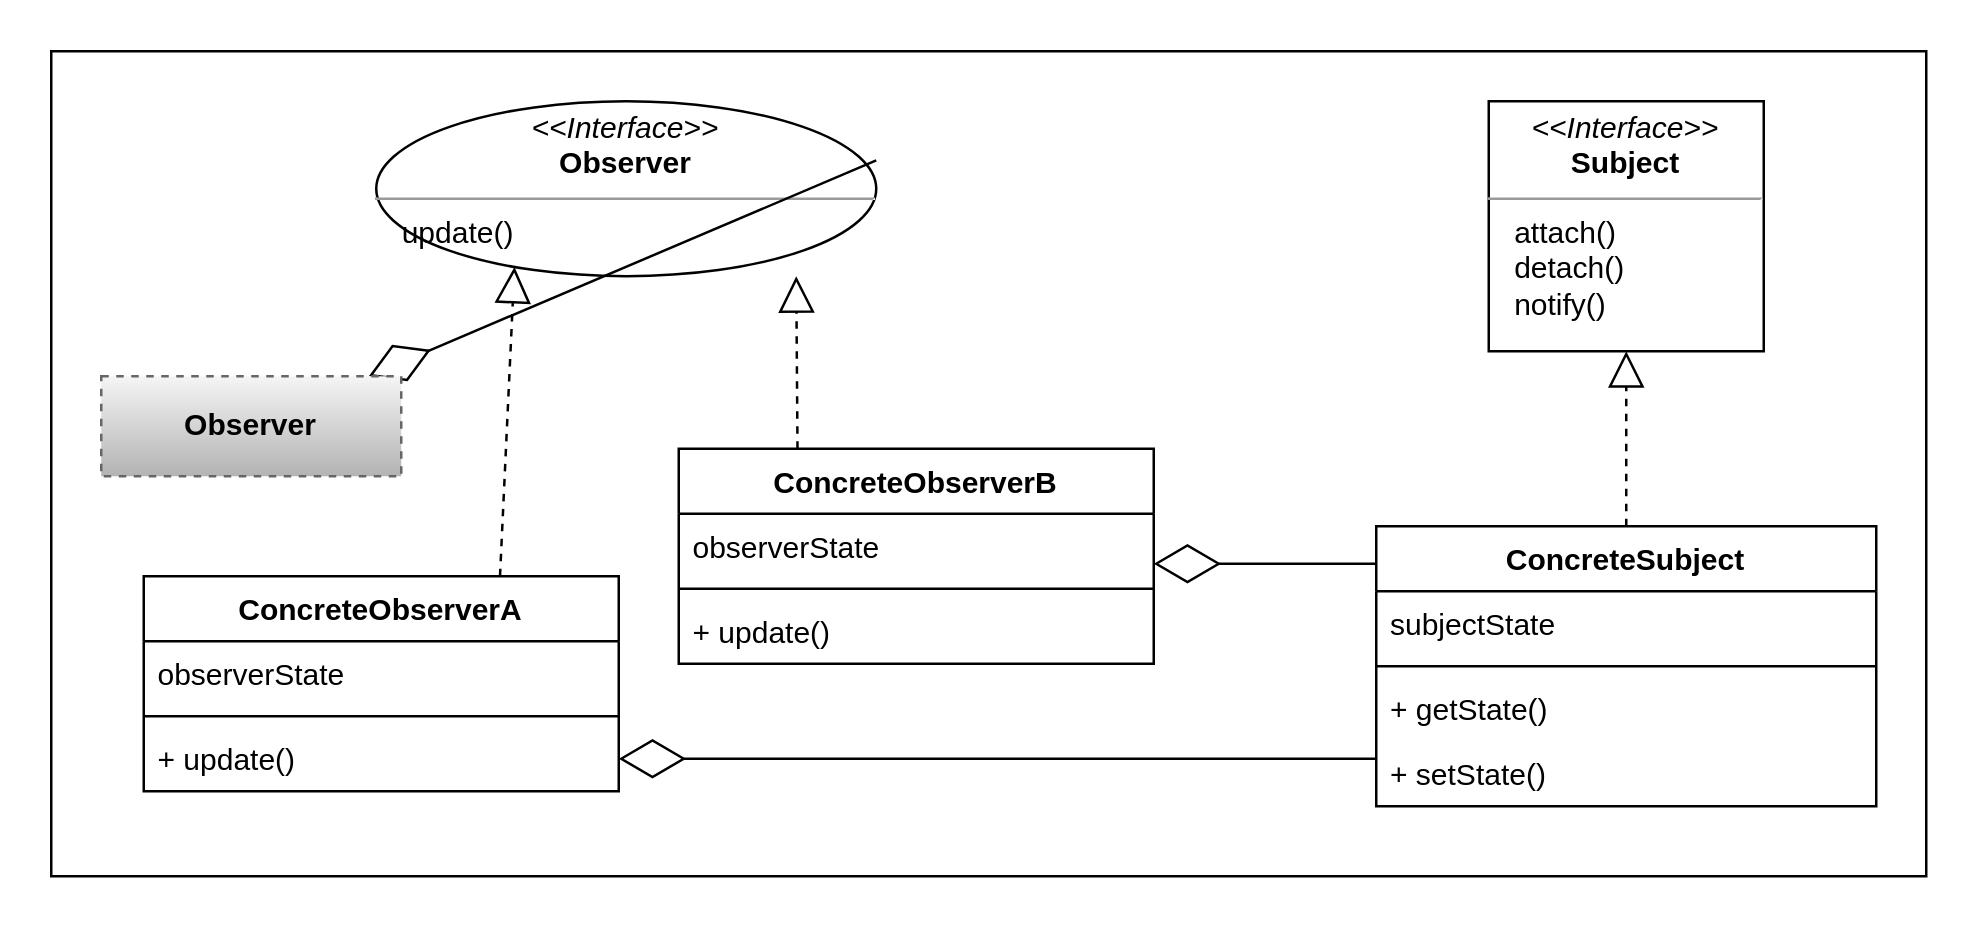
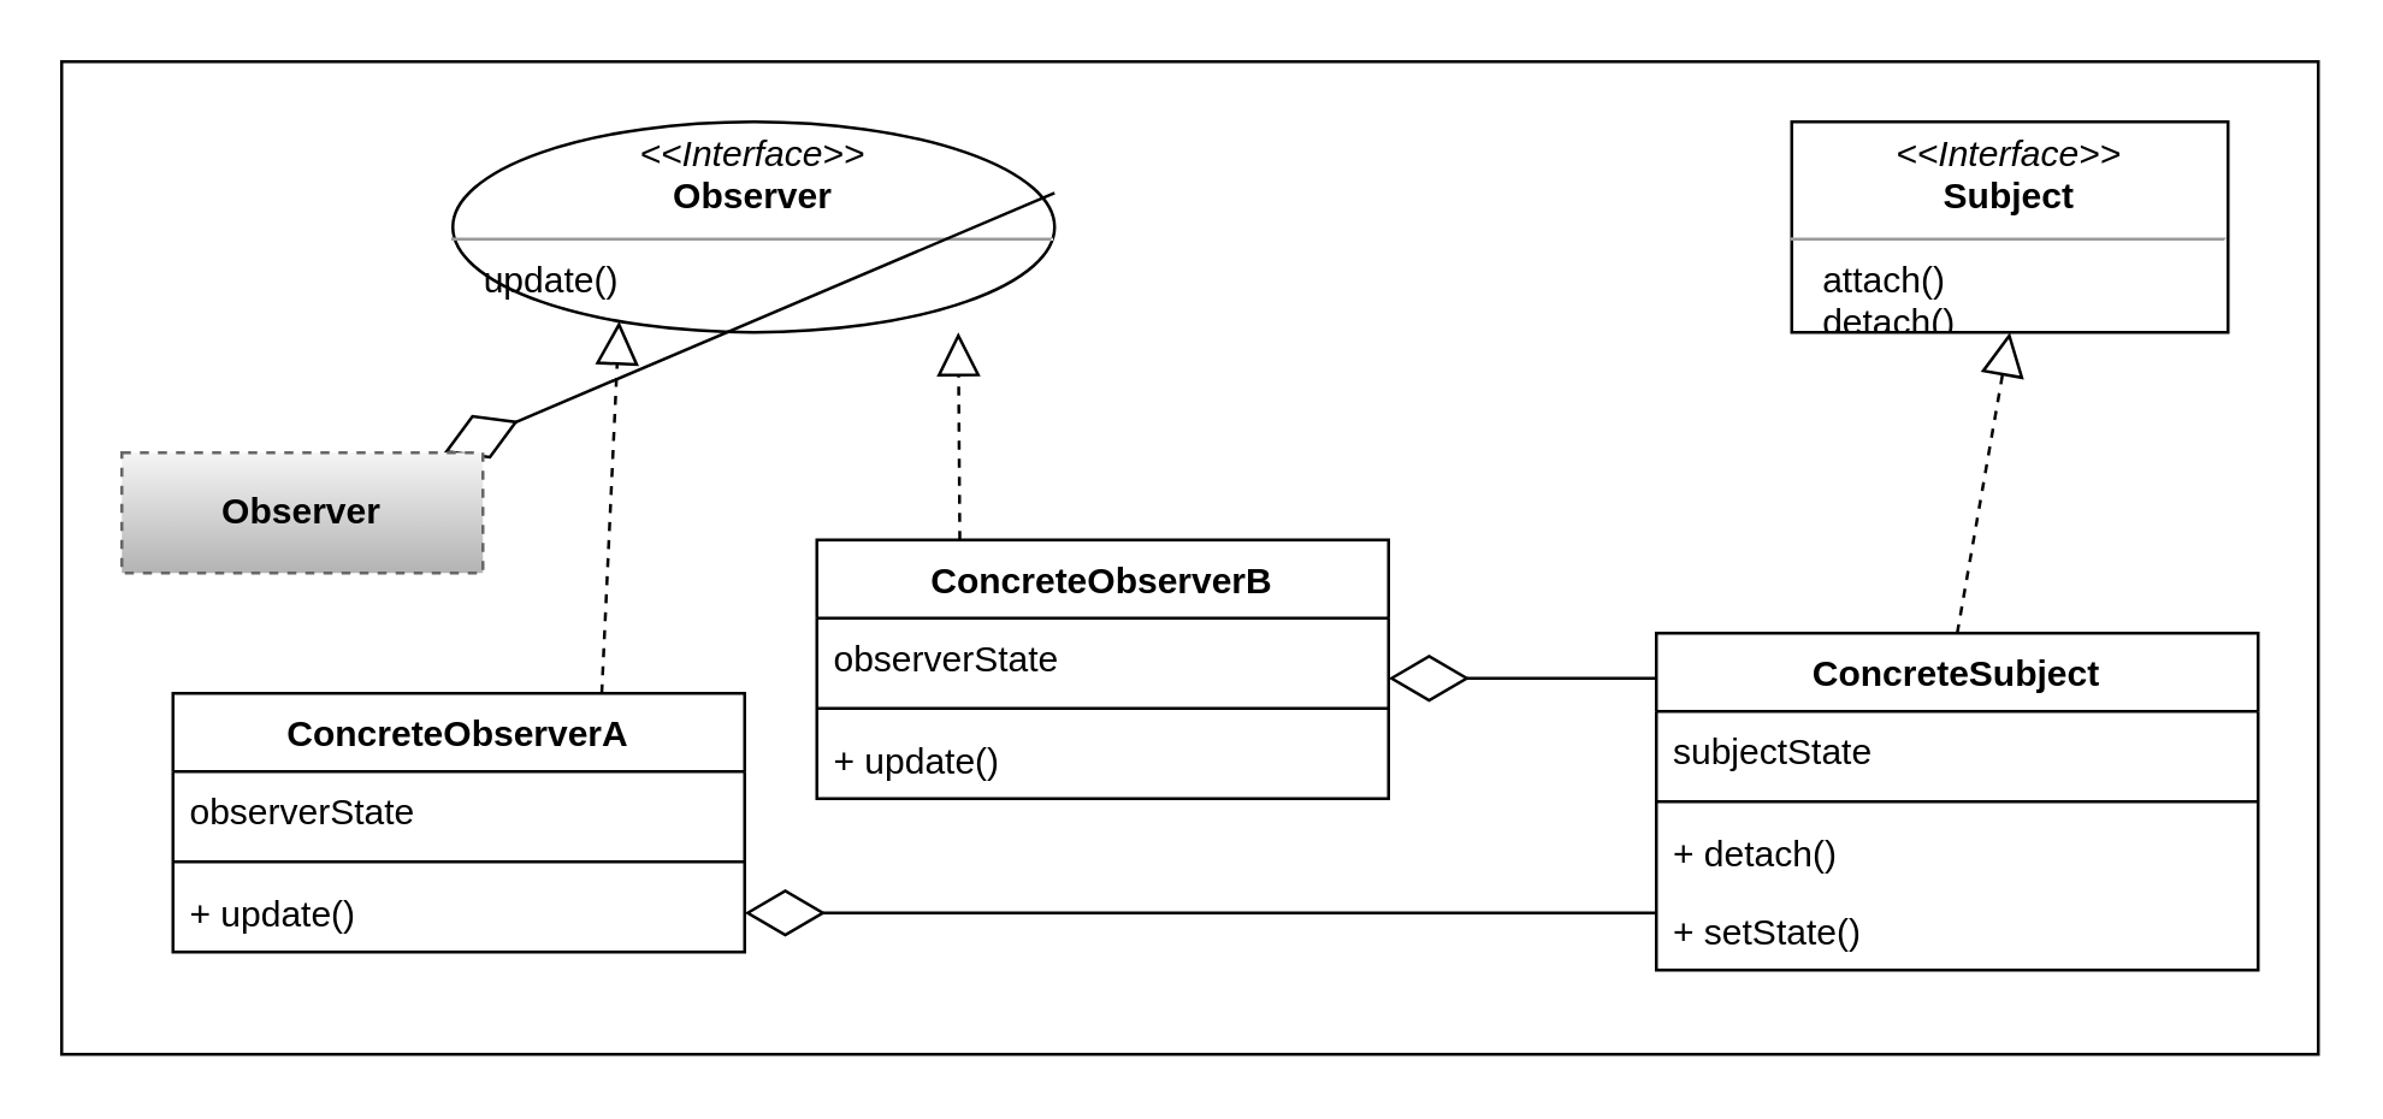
  <mxCell id="0" />
  <mxCell id="1" parent="0" />
  <mxCell id="2" value="" style="rounded=0;whiteSpace=wrap;html=1;" parent="1" vertex="1"><mxGeometry x="20" y="20" width="750" height="330" as="geometry" /></mxCell>
  <mxCell id="3" value="&lt;p style=&quot;margin: 0px ; margin-top: 4px ; text-align: center&quot;&gt;&lt;i&gt;&amp;lt;&amp;lt;Interface&amp;gt;&amp;gt;&lt;/i&gt;&lt;br&gt;&lt;b&gt;Observer&lt;/b&gt;&lt;/p&gt;&lt;hr size=&quot;1&quot;&gt;&lt;p style=&quot;margin: 0px ; margin-left: 4px&quot;&gt;&amp;nbsp; update()&lt;/p&gt;" style="ellipse;verticalAlign=top;align=left;overflow=fill;fontSize=12;fontFamily=Helvetica;html=1;" parent="1" vertex="1"><mxGeometry x="150" y="40" width="200" height="70" as="geometry" /></mxCell>
- <mxCell id="4" value="&lt;p style=&quot;margin: 0px ; margin-top: 4px ; text-align: center&quot;&gt;&lt;i&gt;&amp;lt;&amp;lt;Interface&amp;gt;&amp;gt;&lt;/i&gt;&lt;br&gt;&lt;b&gt;Subject&lt;/b&gt;&lt;/p&gt;&lt;hr size=&quot;1&quot;&gt;&lt;p style=&quot;margin: 0px ; margin-left: 4px&quot;&gt;&amp;nbsp; attach()&lt;br&gt;&amp;nbsp; detach()&lt;br&gt;&amp;nbsp; notify()&lt;br&gt;&lt;/p&gt;" style="verticalAlign=top;align=left;overflow=fill;fontSize=12;fontFamily=Helvetica;html=1;" parent="1" vertex="1"><mxGeometry x="595" y="40" width="110" height="100" as="geometry" /></mxCell>
+ <mxCell id="4" value="&lt;p style=&quot;margin: 0px ; margin-top: 4px ; text-align: center&quot;&gt;&lt;i&gt;&amp;lt;&amp;lt;Interface&amp;gt;&amp;gt;&lt;/i&gt;&lt;br&gt;&lt;b&gt;Subject&lt;/b&gt;&lt;/p&gt;&lt;hr size=&quot;1&quot;&gt;&lt;p style=&quot;margin: 0px ; margin-left: 4px&quot;&gt;&amp;nbsp; attach()&lt;br&gt;&amp;nbsp; detach()&lt;br&gt;&amp;nbsp; notify()&lt;br&gt;&lt;/p&gt;" style="verticalAlign=top;align=left;overflow=fill;fontSize=12;fontFamily=Helvetica;html=1;" parent="1" vertex="1"><mxGeometry x="595" y="40" width="145" height="70" as="geometry" /></mxCell>
  <mxCell id="5" value="" style="endArrow=diamondThin;endFill=0;endSize=24;html=1;exitX=1;exitY=0.338;exitDx=0;exitDy=0;exitPerimeter=0;" parent="1" source="3" target="24" edge="1"><mxGeometry width="160" relative="1" as="geometry"><mxPoint x="170" y="260" as="sourcePoint" /><mxPoint x="330" y="260" as="targetPoint" /></mxGeometry></mxCell>
  <mxCell id="6" value="ConcreteObserverB" style="swimlane;fontStyle=1;align=center;verticalAlign=top;childLayout=stackLayout;horizontal=1;startSize=26;horizontalStack=0;resizeParent=1;resizeParentMax=0;resizeLast=0;collapsible=1;marginBottom=0;" parent="1" vertex="1"><mxGeometry x="271" y="179" width="190" height="86" as="geometry" /></mxCell>
  <mxCell id="7" value="observerState" style="text;strokeColor=none;fillColor=none;align=left;verticalAlign=top;spacingLeft=4;spacingRight=4;overflow=hidden;rotatable=0;points=[[0,0.5],[1,0.5]];portConstraint=eastwest;" parent="6" vertex="1"><mxGeometry y="26" width="190" height="26" as="geometry" /></mxCell>
  <mxCell id="8" value="" style="line;strokeWidth=1;fillColor=none;align=left;verticalAlign=middle;spacingTop=-1;spacingLeft=3;spacingRight=3;rotatable=0;labelPosition=right;points=[];portConstraint=eastwest;" parent="6" vertex="1"><mxGeometry y="52" width="190" height="8" as="geometry" /></mxCell>
  <mxCell id="9" value="+ update()" style="text;strokeColor=none;fillColor=none;align=left;verticalAlign=top;spacingLeft=4;spacingRight=4;overflow=hidden;rotatable=0;points=[[0,0.5],[1,0.5]];portConstraint=eastwest;" parent="6" vertex="1"><mxGeometry y="60" width="190" height="26" as="geometry" /></mxCell>
  <mxCell id="10" value="ConcreteSubject" style="swimlane;fontStyle=1;align=center;verticalAlign=top;childLayout=stackLayout;horizontal=1;startSize=26;horizontalStack=0;resizeParent=1;resizeParentMax=0;resizeLast=0;collapsible=1;marginBottom=0;" parent="1" vertex="1"><mxGeometry x="550" y="210" width="200" height="112" as="geometry" /></mxCell>
  <mxCell id="11" value="subjectState" style="text;strokeColor=none;fillColor=none;align=left;verticalAlign=top;spacingLeft=4;spacingRight=4;overflow=hidden;rotatable=0;points=[[0,0.5],[1,0.5]];portConstraint=eastwest;" parent="10" vertex="1"><mxGeometry y="26" width="200" height="26" as="geometry" /></mxCell>
  <mxCell id="12" value="" style="line;strokeWidth=1;fillColor=none;align=left;verticalAlign=middle;spacingTop=-1;spacingLeft=3;spacingRight=3;rotatable=0;labelPosition=right;points=[];portConstraint=eastwest;" parent="10" vertex="1"><mxGeometry y="52" width="200" height="8" as="geometry" /></mxCell>
- <mxCell id="13" value="+ getState()" style="text;strokeColor=none;fillColor=none;align=left;verticalAlign=top;spacingLeft=4;spacingRight=4;overflow=hidden;rotatable=0;points=[[0,0.5],[1,0.5]];portConstraint=eastwest;" parent="10" vertex="1"><mxGeometry y="60" width="200" height="26" as="geometry" /></mxCell>
+ <mxCell id="13" value="+ detach()" style="text;strokeColor=none;fillColor=none;align=left;verticalAlign=top;spacingLeft=4;spacingRight=4;overflow=hidden;rotatable=0;points=[[0,0.5],[1,0.5]];portConstraint=eastwest;" parent="10" vertex="1"><mxGeometry y="60" width="200" height="26" as="geometry" /></mxCell>
  <mxCell id="14" value="+ setState()" style="text;strokeColor=none;fillColor=none;align=left;verticalAlign=top;spacingLeft=4;spacingRight=4;overflow=hidden;rotatable=0;points=[[0,0.5],[1,0.5]];portConstraint=eastwest;" parent="10" vertex="1"><mxGeometry y="86" width="200" height="26" as="geometry" /></mxCell>
  <mxCell id="15" value="ConcreteObserverA" style="swimlane;fontStyle=1;align=center;verticalAlign=top;childLayout=stackLayout;horizontal=1;startSize=26;horizontalStack=0;resizeParent=1;resizeParentMax=0;resizeLast=0;collapsible=1;marginBottom=0;" parent="1" vertex="1"><mxGeometry x="57" y="230" width="190" height="86" as="geometry" /></mxCell>
  <mxCell id="16" value="observerState" style="text;strokeColor=none;fillColor=none;align=left;verticalAlign=top;spacingLeft=4;spacingRight=4;overflow=hidden;rotatable=0;points=[[0,0.5],[1,0.5]];portConstraint=eastwest;" parent="15" vertex="1"><mxGeometry y="26" width="190" height="26" as="geometry" /></mxCell>
  <mxCell id="17" value="" style="line;strokeWidth=1;fillColor=none;align=left;verticalAlign=middle;spacingTop=-1;spacingLeft=3;spacingRight=3;rotatable=0;labelPosition=right;points=[];portConstraint=eastwest;" parent="15" vertex="1"><mxGeometry y="52" width="190" height="8" as="geometry" /></mxCell>
  <mxCell id="18" value="+ update()" style="text;strokeColor=none;fillColor=none;align=left;verticalAlign=top;spacingLeft=4;spacingRight=4;overflow=hidden;rotatable=0;points=[[0,0.5],[1,0.5]];portConstraint=eastwest;" parent="15" vertex="1"><mxGeometry y="60" width="190" height="26" as="geometry" /></mxCell>
  <mxCell id="19" value="" style="endArrow=block;dashed=1;endFill=0;endSize=12;html=1;exitX=0.75;exitY=0;exitDx=0;exitDy=0;entryX=0.25;entryY=1;entryDx=0;entryDy=0;" parent="1" source="15" target="3" edge="1"><mxGeometry width="160" relative="1" as="geometry"><mxPoint x="-170" y="370" as="sourcePoint" /><mxPoint x="220" y="140" as="targetPoint" /></mxGeometry></mxCell>
  <mxCell id="20" value="" style="endArrow=block;dashed=1;endFill=0;endSize=12;html=1;exitX=0.25;exitY=0;exitDx=0;exitDy=0;entryX=0.84;entryY=1;entryDx=0;entryDy=0;entryPerimeter=0;" parent="1" source="6" target="3" edge="1"><mxGeometry width="160" relative="1" as="geometry"><mxPoint x="300" y="550" as="sourcePoint" /><mxPoint x="350" y="140" as="targetPoint" /></mxGeometry></mxCell>
  <mxCell id="21" value="" style="endArrow=block;dashed=1;endFill=0;endSize=12;html=1;entryX=0.5;entryY=1;entryDx=0;entryDy=0;exitX=0.5;exitY=0;exitDx=0;exitDy=0;" parent="1" source="10" target="4" edge="1"><mxGeometry width="160" relative="1" as="geometry"><mxPoint x="570" y="530" as="sourcePoint" /><mxPoint x="730" y="530" as="targetPoint" /></mxGeometry></mxCell>
  <mxCell id="22" value="" style="endArrow=diamondThin;endFill=0;endSize=24;html=1;entryX=1;entryY=0.5;entryDx=0;entryDy=0;exitX=0;exitY=0.269;exitDx=0;exitDy=0;exitPerimeter=0;" edge="1" parent="1" source="14" target="18"><mxGeometry width="160" relative="1" as="geometry"><mxPoint x="310" y="450" as="sourcePoint" /><mxPoint x="470" y="450" as="targetPoint" /></mxGeometry></mxCell>
  <mxCell id="23" value="" style="endArrow=diamondThin;endFill=0;endSize=24;html=1;exitX=0;exitY=0.134;exitDx=0;exitDy=0;exitPerimeter=0;entryX=1;entryY=0.769;entryDx=0;entryDy=0;entryPerimeter=0;" edge="1" parent="1" source="10" target="7"><mxGeometry width="160" relative="1" as="geometry"><mxPoint x="580" y="480" as="sourcePoint" /><mxPoint x="740" y="480" as="targetPoint" /></mxGeometry></mxCell>
  <mxCell id="24" value="Observer" style="rounded=0;whiteSpace=wrap;html=1;fontStyle=1;gradientColor=#b3b3b3;fillColor=#f5f5f5;strokeColor=#666666;dashed=1;" vertex="1" parent="1"><mxGeometry x="40" y="150" width="120" height="40" as="geometry" /></mxCell>
